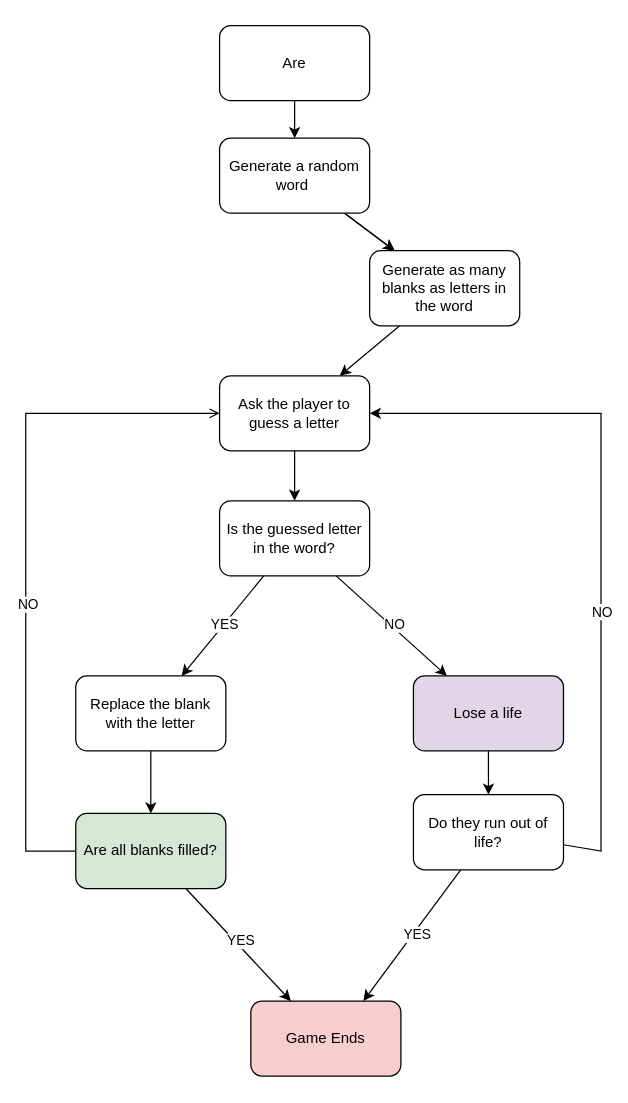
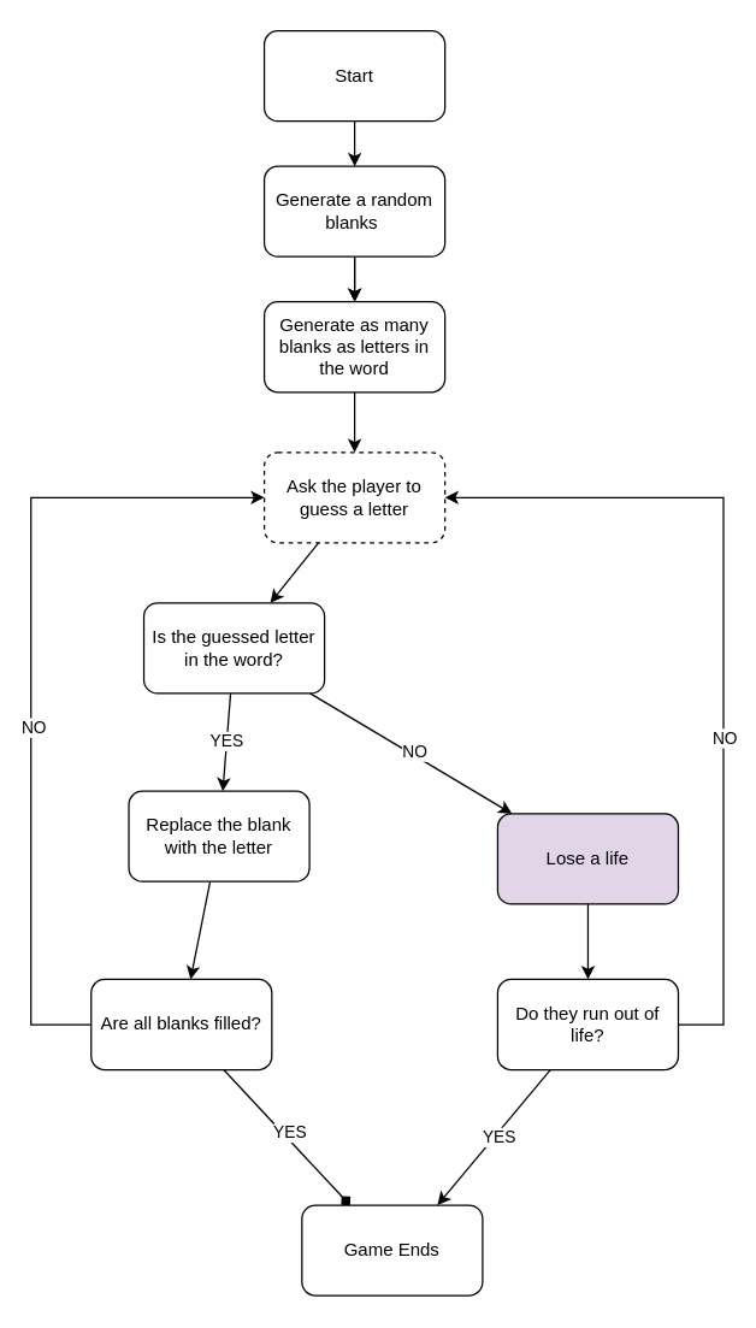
  <mxCell id="0" />
  <mxCell id="1" parent="0" />
  <mxCell id="2" value="" style="edgeStyle=none;rounded=0;orthogonalLoop=1;jettySize=auto;html=1;" edge="1" parent="1" source="3" target="6"><mxGeometry relative="1" as="geometry" /></mxCell>
- <mxCell id="3" value="Are" style="rounded=1;whiteSpace=wrap;html=1;" vertex="1" parent="1"><mxGeometry x="175" y="20" width="120" height="60" as="geometry" /></mxCell>
+ <mxCell id="3" value="Start" style="rounded=1;whiteSpace=wrap;html=1;" vertex="1" parent="1"><mxGeometry x="175" y="20" width="120" height="60" as="geometry" /></mxCell>
  <mxCell id="4" value="" style="edgeStyle=none;rounded=0;orthogonalLoop=1;jettySize=auto;html=1;" edge="1" parent="1" source="6" target="8"><mxGeometry relative="1" as="geometry" /></mxCell>
  <mxCell id="5" value="" style="edgeStyle=none;rounded=0;orthogonalLoop=1;jettySize=auto;html=1;" edge="1" parent="1" source="6" target="8"><mxGeometry relative="1" as="geometry" /></mxCell>
- <mxCell id="6" value="Generate a random word&amp;nbsp;" style="whiteSpace=wrap;html=1;rounded=1;" vertex="1" parent="1"><mxGeometry x="175" y="110" width="120" height="60" as="geometry" /></mxCell>
+ <mxCell id="6" value="Generate a random blanks&amp;nbsp;" style="whiteSpace=wrap;html=1;rounded=1;" vertex="1" parent="1"><mxGeometry x="175" y="110" width="120" height="60" as="geometry" /></mxCell>
  <mxCell id="7" value="" style="edgeStyle=none;rounded=0;orthogonalLoop=1;jettySize=auto;html=1;" edge="1" parent="1" source="8" target="10"><mxGeometry relative="1" as="geometry" /></mxCell>
- <mxCell id="8" value="Generate as many blanks as letters in the word" style="whiteSpace=wrap;html=1;rounded=1;" vertex="1" parent="1"><mxGeometry x="295" y="200" width="120" height="60" as="geometry" /></mxCell>
+ <mxCell id="8" value="Generate as many blanks as letters in the word" style="whiteSpace=wrap;html=1;rounded=1;" vertex="1" parent="1"><mxGeometry x="175" y="200" width="120" height="60" as="geometry" /></mxCell>
  <mxCell id="9" value="" style="edgeStyle=none;rounded=0;orthogonalLoop=1;jettySize=auto;html=1;" edge="1" parent="1" source="10" target="15"><mxGeometry relative="1" as="geometry" /></mxCell>
- <mxCell id="10" value="Ask the player to guess a letter" style="whiteSpace=wrap;html=1;rounded=1;" vertex="1" parent="1"><mxGeometry x="175" y="300" width="120" height="60" as="geometry" /></mxCell>
+ <mxCell id="10" value="Ask the player to guess a letter" style="whiteSpace=wrap;html=1;rounded=1;dashed=1;" vertex="1" parent="1"><mxGeometry x="175" y="300" width="120" height="60" as="geometry" /></mxCell>
  <mxCell id="11" value="" style="edgeStyle=none;rounded=0;orthogonalLoop=1;jettySize=auto;html=1;" edge="1" parent="1" source="15" target="17"><mxGeometry relative="1" as="geometry" /></mxCell>
  <mxCell id="12" value="YES" style="edgeLabel;html=1;align=center;verticalAlign=middle;resizable=0;points=[];" vertex="1" connectable="0" parent="11"><mxGeometry x="-0.063" y="-1" relative="1" as="geometry"><mxPoint y="1" as="offset" /></mxGeometry></mxCell>
  <mxCell id="13" value="" style="edgeStyle=none;rounded=0;orthogonalLoop=1;jettySize=auto;html=1;" edge="1" parent="1" source="15" target="19"><mxGeometry relative="1" as="geometry" /></mxCell>
  <mxCell id="14" value="NO" style="edgeLabel;html=1;align=center;verticalAlign=middle;resizable=0;points=[];" vertex="1" connectable="0" parent="13"><mxGeometry x="0.007" y="2" relative="1" as="geometry"><mxPoint as="offset" /></mxGeometry></mxCell>
- <mxCell id="15" value="Is the guessed letter in the word?" style="whiteSpace=wrap;html=1;rounded=1;" vertex="1" parent="1"><mxGeometry x="175" y="400" width="120" height="60" as="geometry" /></mxCell>
+ <mxCell id="15" value="Is the guessed letter in the word?" style="whiteSpace=wrap;html=1;rounded=1;" vertex="1" parent="1"><mxGeometry x="95" y="400" width="120" height="60" as="geometry" /></mxCell>
  <mxCell id="16" value="" style="edgeStyle=none;rounded=0;orthogonalLoop=1;jettySize=auto;html=1;" edge="1" parent="1" source="17" target="24"><mxGeometry relative="1" as="geometry" /></mxCell>
- <mxCell id="17" value="Replace the blank with the letter" style="whiteSpace=wrap;html=1;rounded=1;" vertex="1" parent="1"><mxGeometry x="60" y="540" width="120" height="60" as="geometry" /></mxCell>
+ <mxCell id="17" value="Replace the blank with the letter" style="whiteSpace=wrap;html=1;rounded=1;" vertex="1" parent="1"><mxGeometry x="85" y="525" width="120" height="60" as="geometry" /></mxCell>
  <mxCell id="18" value="" style="edgeStyle=none;rounded=0;orthogonalLoop=1;jettySize=auto;html=1;" edge="1" parent="1" source="19" target="30"><mxGeometry relative="1" as="geometry" /></mxCell>
  <mxCell id="19" value="Lose a life" style="whiteSpace=wrap;html=1;rounded=1;fillColor=#e1d5e7;" vertex="1" parent="1"><mxGeometry x="330" y="540" width="120" height="60" as="geometry" /></mxCell>
- <mxCell id="20" value="" style="edgeStyle=none;rounded=0;orthogonalLoop=1;jettySize=auto;html=1;endArrow=open;" edge="1" parent="1" source="24" target="10"><mxGeometry relative="1" as="geometry"><mxPoint x="-20" y="680" as="targetPoint" /><Array as="points"><mxPoint x="20" y="680" /><mxPoint x="20" y="510" /><mxPoint x="20" y="330" /></Array></mxGeometry></mxCell>
+ <mxCell id="20" value="" style="edgeStyle=none;rounded=0;orthogonalLoop=1;jettySize=auto;html=1;" edge="1" parent="1" source="24" target="10"><mxGeometry relative="1" as="geometry"><mxPoint x="-20" y="680" as="targetPoint" /><Array as="points"><mxPoint x="20" y="680" /><mxPoint x="20" y="510" /><mxPoint x="20" y="330" /></Array></mxGeometry></mxCell>
  <mxCell id="21" value="NO" style="edgeLabel;html=1;align=center;verticalAlign=middle;resizable=0;points=[];" vertex="1" connectable="0" parent="20"><mxGeometry x="-0.125" y="-1" relative="1" as="geometry"><mxPoint as="offset" /></mxGeometry></mxCell>
- <mxCell id="22" value="" style="edgeStyle=none;rounded=0;orthogonalLoop=1;jettySize=auto;html=1;" edge="1" parent="1" source="24" target="25"><mxGeometry relative="1" as="geometry" /></mxCell>
+ <mxCell id="22" value="" style="edgeStyle=none;rounded=0;orthogonalLoop=1;jettySize=auto;html=1;endArrow=diamond;" edge="1" parent="1" source="24" target="25"><mxGeometry relative="1" as="geometry" /></mxCell>
  <mxCell id="23" value="YES" style="edgeLabel;html=1;align=center;verticalAlign=middle;resizable=0;points=[];" vertex="1" connectable="0" parent="22"><mxGeometry x="-0.025" y="4" relative="1" as="geometry"><mxPoint as="offset" /></mxGeometry></mxCell>
- <mxCell id="24" value="Are all blanks filled?" style="whiteSpace=wrap;html=1;rounded=1;fillColor=#d5e8d4;" vertex="1" parent="1"><mxGeometry x="60" y="650" width="120" height="60" as="geometry" /></mxCell>
- <mxCell id="25" value="Game Ends" style="whiteSpace=wrap;html=1;rounded=1;fillColor=#f8cecc;" vertex="1" parent="1"><mxGeometry x="200" y="800" width="120" height="60" as="geometry" /></mxCell>
+ <mxCell id="24" value="Are all blanks filled?" style="whiteSpace=wrap;html=1;rounded=1;" vertex="1" parent="1"><mxGeometry x="60" y="650" width="120" height="60" as="geometry" /></mxCell>
+ <mxCell id="25" value="Game Ends" style="whiteSpace=wrap;html=1;rounded=1;" vertex="1" parent="1"><mxGeometry x="200" y="800" width="120" height="60" as="geometry" /></mxCell>
  <mxCell id="26" value="" style="edgeStyle=none;rounded=0;orthogonalLoop=1;jettySize=auto;html=1;" edge="1" parent="1" source="30" target="10"><mxGeometry relative="1" as="geometry"><mxPoint x="570" y="680" as="targetPoint" /><Array as="points"><mxPoint x="480" y="680" /><mxPoint x="480" y="500" /><mxPoint x="480" y="330" /></Array></mxGeometry></mxCell>
  <mxCell id="27" value="NO" style="edgeLabel;html=1;align=center;verticalAlign=middle;resizable=0;points=[];" vertex="1" connectable="0" parent="26"><mxGeometry x="-0.05" relative="1" as="geometry"><mxPoint y="47" as="offset" /></mxGeometry></mxCell>
  <mxCell id="28" value="" style="edgeStyle=none;rounded=0;orthogonalLoop=1;jettySize=auto;html=1;" edge="1" parent="1" source="30"><mxGeometry relative="1" as="geometry"><mxPoint x="290" y="800" as="targetPoint" /></mxGeometry></mxCell>
  <mxCell id="29" value="YES" style="edgeLabel;html=1;align=center;verticalAlign=middle;resizable=0;points=[];" vertex="1" connectable="0" parent="28"><mxGeometry x="-0.051" y="2" relative="1" as="geometry"><mxPoint as="offset" /></mxGeometry></mxCell>
- <mxCell id="30" value="Do they run out of life?" style="whiteSpace=wrap;html=1;rounded=1;" vertex="1" parent="1"><mxGeometry x="330" y="635" width="120" height="60" as="geometry" /></mxCell>
+ <mxCell id="30" value="Do they run out of life?" style="whiteSpace=wrap;html=1;rounded=1;" vertex="1" parent="1"><mxGeometry x="330" y="650" width="120" height="60" as="geometry" /></mxCell>
